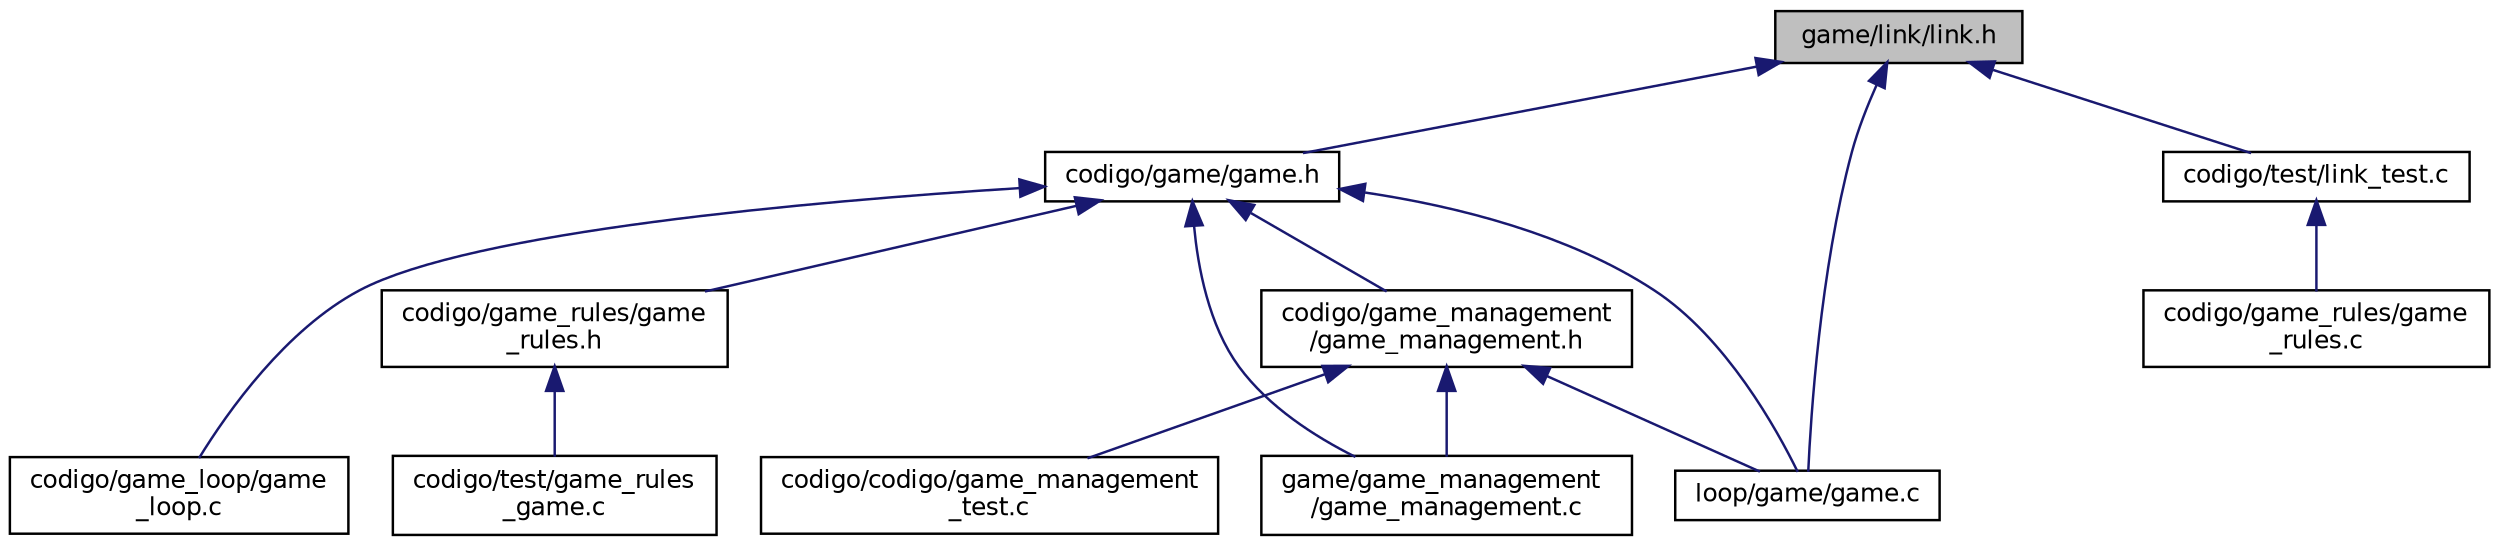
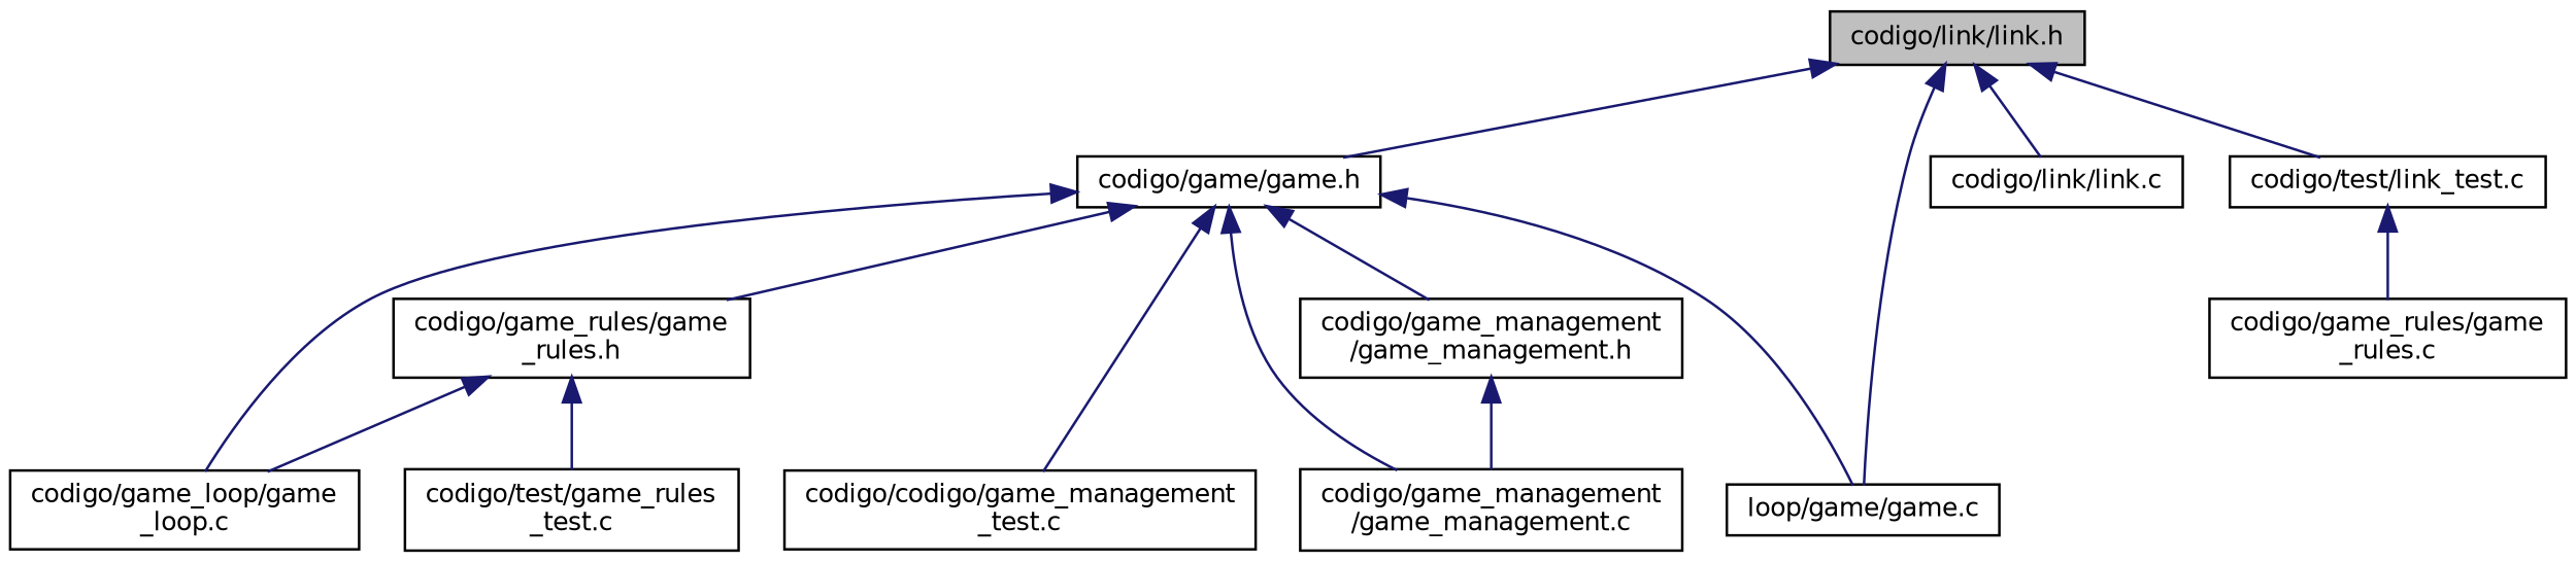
  digraph {
    node [color=black fillcolor=white fontname=Helvetica fontsize=10 shape=record style=filled]
    edge [color=midnightblue dir=back fontname=Helvetica fontsize=10 labelfontname=Helvetica labelfontsize=10 style=solid]
-   n1 [fillcolor=grey75 fontcolor=black height=0.2 label="game/link/link.h" width=0.4]
+   n1 [fillcolor=grey75 fontcolor=black height=0.2 label="codigo/link/link.h" width=0.4]
    n2 [height=0.2 label="codigo/game/game.h" width=0.4]
    n3 [height=0.2 label="loop/game/game.c" width=0.4]
+   n4 [height=0.2 label="codigo/link/link.c" width=0.4]
    n5 [height=0.2 label="codigo/test/link_test.c" width=0.4]
    n6 [height=0.2 label="codigo/game_loop/game\l_loop.c" width=0.4]
    n7 [height=0.2 label="codigo/game_management\l/game_management.h" width=0.4]
-   n8 [height=0.2 label="game/game_management\l/game_management.c" width=0.4]
+   n8 [height=0.2 label="codigo/game_management\l/game_management.c" width=0.4]
    n9 [height=0.2 label="codigo/game_rules/game\l_rules.h" width=0.4]
    n10 [height=0.2 label="codigo/game_rules/game\l_rules.c" width=0.4]
    n11 [height=0.2 label="codigo/codigo/game_management\l_test.c" width=0.4]
-   n12 [height=0.2 label="codigo/test/game_rules\l_game.c" width=0.4]
+   n12 [height=0.2 label="codigo/test/game_rules\l_test.c" width=0.4]
    n1 -> n2
    n1 -> n3
+   n1 -> n4
    n1 -> n5
    n2 -> n3
    n2 -> n6
    n2 -> n7
    n2 -> n8
    n2 -> n9
    n5 -> n10
-   n7 -> n3
    n7 -> n8
-   n7 -> n11
+   n2 -> n11
+   n9 -> n6
    n9 -> n12
  }
